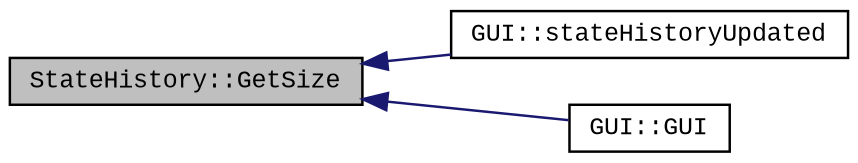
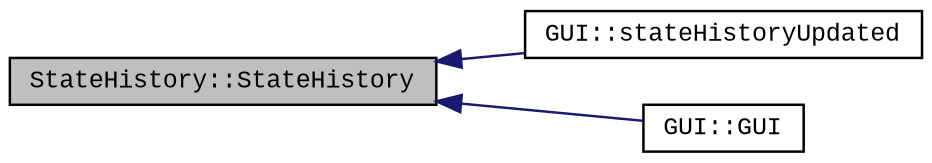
  digraph {
    fontname="Liberation Mono"
    rankdir=LR
    node [color=black fillcolor=white fontname="Liberation Mono" fontsize=10 shape=record style=filled]
    edge [color=midnightblue dir=back fontname="Liberation Mono" fontsize=10 labelfontname=Helvetica labelfontsize=10 style=solid]
-   n1 [fillcolor=grey75 fontcolor=black height=0.2 label="StateHistory::GetSize" width=0.4]
+   n1 [fillcolor=grey75 fontcolor=black height=0.2 label="StateHistory::StateHistory" width=0.4]
    n2 [height=0.2 label="GUI::stateHistoryUpdated" width=0.4]
    n3 [height=0.2 label="GUI::GUI" width=0.4]
    n1 -> n2
    n1 -> n3
  }
